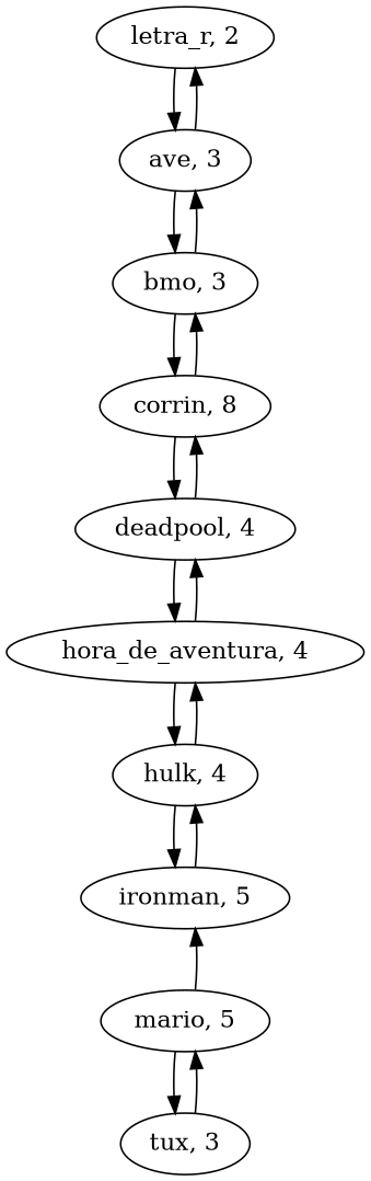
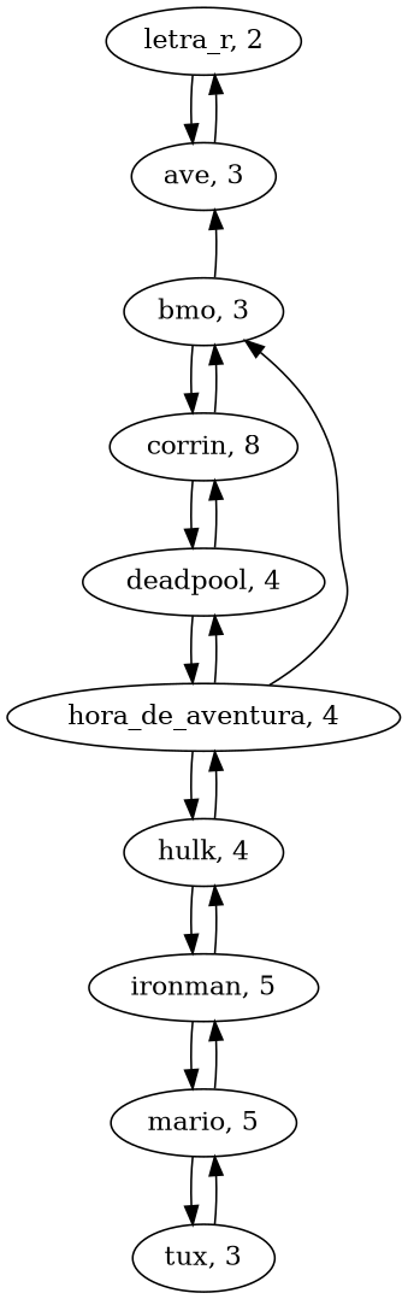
  digraph {
    n1 [label="letra_r, 2"]
    n2 [label="ave, 3"]
    n3 [label="bmo, 3"]
    n4 [label="corrin, 8"]
    n5 [label="deadpool, 4"]
    n6 [label="hora_de_aventura, 4"]
    n7 [label="hulk, 4"]
    n8 [label="ironman, 5"]
    n9 [label="mario, 5"]
    n10 [label="tux, 3"]
    n1 -> n2
    n2 -> n1
-   n2 -> n3
+   n6 -> n3
    n3 -> n2
    n3 -> n4
    n4 -> n3
    n4 -> n5
    n5 -> n4
    n5 -> n6
    n6 -> n5
    n6 -> n7
    n7 -> n6
    n7 -> n8
    n8 -> n7
+   n8 -> n9
    n9 -> n8
    n9 -> n10
    n10 -> n9
  }
